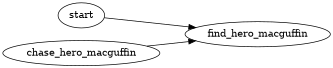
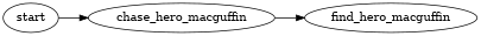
  digraph {
    rankdir=LR
    start
    chase_hero_macguffin
    find_hero_macguffin
-   start -> find_hero_macguffin
+   start -> chase_hero_macguffin
    chase_hero_macguffin -> find_hero_macguffin
  }
